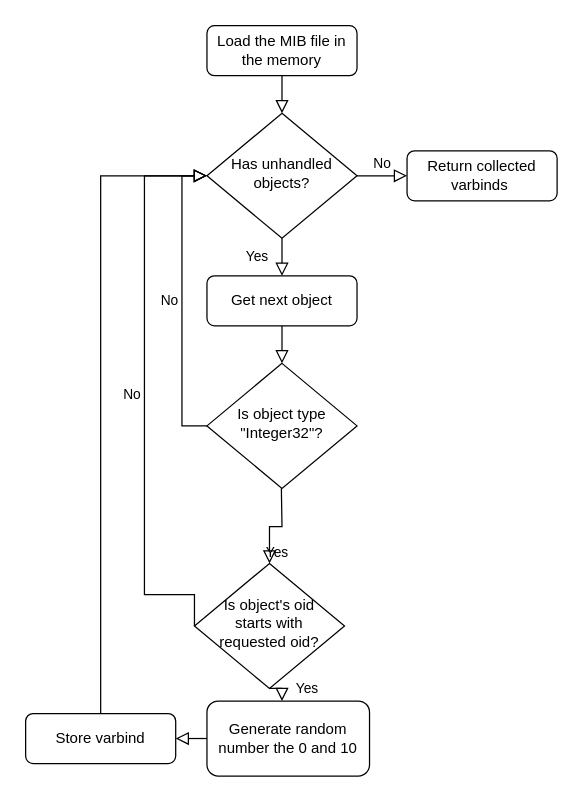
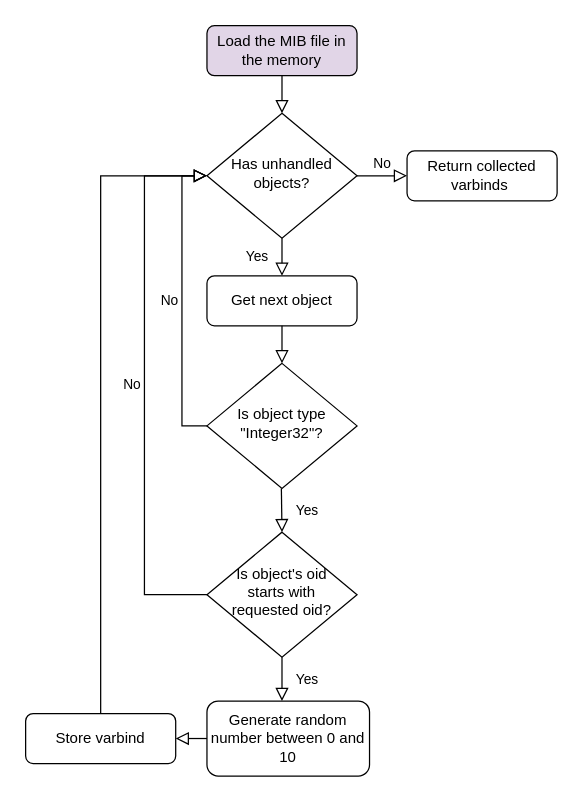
  <mxCell id="0" />
  <mxCell id="1" parent="0" />
  <mxCell id="2" value="" style="rounded=0;html=1;jettySize=auto;orthogonalLoop=1;fontSize=11;endArrow=block;endFill=0;endSize=8;strokeWidth=1;shadow=0;labelBackgroundColor=none;edgeStyle=orthogonalEdgeStyle;" parent="1" source="3" target="6" edge="1"><mxGeometry relative="1" as="geometry" /></mxCell>
- <mxCell id="3" value="Load the MIB file in the memory" style="rounded=1;whiteSpace=wrap;html=1;fontSize=12;glass=0;strokeWidth=1;shadow=0;" parent="1" vertex="1"><mxGeometry x="165" y="20" width="120" height="40" as="geometry" /></mxCell>
+ <mxCell id="3" value="Load the MIB file in the memory" style="rounded=1;whiteSpace=wrap;html=1;fontSize=12;glass=0;strokeWidth=1;shadow=0;fillColor=#e1d5e7;" parent="1" vertex="1"><mxGeometry x="165" y="20" width="120" height="40" as="geometry" /></mxCell>
  <mxCell id="4" value="Yes" style="rounded=0;html=1;jettySize=auto;orthogonalLoop=1;fontSize=11;endArrow=block;endFill=0;endSize=8;strokeWidth=1;shadow=0;labelBackgroundColor=none;edgeStyle=orthogonalEdgeStyle;entryX=0.5;entryY=0;entryDx=0;entryDy=0;" parent="1" source="6" target="8" edge="1"><mxGeometry y="20" relative="1" as="geometry"><mxPoint as="offset" /><mxPoint x="225" y="230" as="targetPoint" /></mxGeometry></mxCell>
  <mxCell id="5" value="No" style="edgeStyle=orthogonalEdgeStyle;rounded=0;html=1;jettySize=auto;orthogonalLoop=1;fontSize=11;endArrow=block;endFill=0;endSize=8;strokeWidth=1;shadow=0;labelBackgroundColor=none;" parent="1" source="6" target="7" edge="1"><mxGeometry y="10" relative="1" as="geometry"><mxPoint as="offset" /></mxGeometry></mxCell>
  <mxCell id="6" value="Has unhandled&lt;br&gt;objects?" style="rhombus;whiteSpace=wrap;html=1;shadow=0;fontFamily=Helvetica;fontSize=12;align=center;strokeWidth=1;spacing=6;spacingTop=-4;" parent="1" vertex="1"><mxGeometry x="165" y="90" width="120" height="100" as="geometry" /></mxCell>
  <mxCell id="7" value="Return collected&lt;br&gt;varbinds&amp;nbsp;" style="rounded=1;whiteSpace=wrap;html=1;fontSize=12;glass=0;strokeWidth=1;shadow=0;" parent="1" vertex="1"><mxGeometry x="325" y="120" width="120" height="40" as="geometry" /></mxCell>
  <mxCell id="8" value="Get next object" style="rounded=1;whiteSpace=wrap;html=1;fontSize=12;glass=0;strokeWidth=1;shadow=0;" vertex="1" parent="1"><mxGeometry x="165" y="220" width="120" height="40" as="geometry" /></mxCell>
  <mxCell id="9" value="" style="rounded=0;html=1;jettySize=auto;orthogonalLoop=1;fontSize=11;endArrow=block;endFill=0;endSize=8;strokeWidth=1;shadow=0;labelBackgroundColor=none;edgeStyle=orthogonalEdgeStyle;exitX=0.5;exitY=1;exitDx=0;exitDy=0;entryX=0.5;entryY=0;entryDx=0;entryDy=0;" edge="1" parent="1" source="8" target="10"><mxGeometry relative="1" as="geometry"><mxPoint x="325" y="270" as="sourcePoint" /><mxPoint x="325" y="300" as="targetPoint" /></mxGeometry></mxCell>
  <mxCell id="10" value="Is object type&lt;br&gt;&quot;Integer32&quot;?" style="rhombus;whiteSpace=wrap;html=1;shadow=0;fontFamily=Helvetica;fontSize=12;align=center;strokeWidth=1;spacing=6;spacingTop=-4;" vertex="1" parent="1"><mxGeometry x="165" y="290" width="120" height="100" as="geometry" /></mxCell>
  <mxCell id="11" value="No" style="edgeStyle=orthogonalEdgeStyle;rounded=0;html=1;jettySize=auto;orthogonalLoop=1;fontSize=11;endArrow=block;endFill=0;endSize=8;strokeWidth=1;shadow=0;labelBackgroundColor=none;exitX=0;exitY=0.5;exitDx=0;exitDy=0;entryX=0;entryY=0.5;entryDx=0;entryDy=0;" edge="1" parent="1" source="10" target="6"><mxGeometry y="10" relative="1" as="geometry"><mxPoint as="offset" /><mxPoint x="75" y="310" as="sourcePoint" /><mxPoint x="115" y="310" as="targetPoint" /></mxGeometry></mxCell>
  <mxCell id="12" value="Yes" style="rounded=0;html=1;jettySize=auto;orthogonalLoop=1;fontSize=11;endArrow=block;endFill=0;endSize=8;strokeWidth=1;shadow=0;labelBackgroundColor=none;edgeStyle=orthogonalEdgeStyle;entryX=0.5;entryY=0;entryDx=0;entryDy=0;" edge="1" parent="1" target="13"><mxGeometry y="20" relative="1" as="geometry"><mxPoint as="offset" /><mxPoint x="224.5" y="390" as="sourcePoint" /><mxPoint x="225" y="420" as="targetPoint" /></mxGeometry></mxCell>
- <mxCell id="13" value="Is object's oid &lt;br&gt;starts with&lt;br&gt;requested oid?" style="rhombus;whiteSpace=wrap;html=1;shadow=0;fontFamily=Helvetica;fontSize=12;align=center;strokeWidth=1;spacing=6;spacingTop=-4;" vertex="1" parent="1"><mxGeometry x="155" y="450" width="120" height="100" as="geometry" /></mxCell>
+ <mxCell id="13" value="Is object's oid &lt;br&gt;starts with&lt;br&gt;requested oid?" style="rhombus;whiteSpace=wrap;html=1;shadow=0;fontFamily=Helvetica;fontSize=12;align=center;strokeWidth=1;spacing=6;spacingTop=-4;" vertex="1" parent="1"><mxGeometry x="165" y="425" width="120" height="100" as="geometry" /></mxCell>
  <mxCell id="14" value="No" style="edgeStyle=orthogonalEdgeStyle;rounded=0;html=1;jettySize=auto;orthogonalLoop=1;fontSize=11;endArrow=block;endFill=0;endSize=8;strokeWidth=1;shadow=0;labelBackgroundColor=none;exitX=0;exitY=0.5;exitDx=0;exitDy=0;entryX=0;entryY=0.5;entryDx=0;entryDy=0;" edge="1" parent="1" source="13" target="6"><mxGeometry y="10" relative="1" as="geometry"><mxPoint as="offset" /><mxPoint x="175" y="350" as="sourcePoint" /><mxPoint x="175" y="150" as="targetPoint" /><Array as="points"><mxPoint x="115" y="475" /><mxPoint x="115" y="140" /></Array></mxGeometry></mxCell>
  <mxCell id="15" value="Yes" style="rounded=0;html=1;jettySize=auto;orthogonalLoop=1;fontSize=11;endArrow=block;endFill=0;endSize=8;strokeWidth=1;shadow=0;labelBackgroundColor=none;edgeStyle=orthogonalEdgeStyle;entryX=0.5;entryY=0;entryDx=0;entryDy=0;exitX=0.5;exitY=1;exitDx=0;exitDy=0;" edge="1" parent="1" source="13"><mxGeometry y="20" relative="1" as="geometry"><mxPoint as="offset" /><mxPoint x="224.5" y="525" as="sourcePoint" /><mxPoint x="225" y="560" as="targetPoint" /></mxGeometry></mxCell>
- <mxCell id="16" value="Generate random number the 0 and 10" style="rounded=1;whiteSpace=wrap;html=1;fontSize=12;glass=0;strokeWidth=1;shadow=0;" vertex="1" parent="1"><mxGeometry x="165" y="560" width="130" height="60" as="geometry" /></mxCell>
+ <mxCell id="16" value="Generate random number between 0 and 10" style="rounded=1;whiteSpace=wrap;html=1;fontSize=12;glass=0;strokeWidth=1;shadow=0;" vertex="1" parent="1"><mxGeometry x="165" y="560" width="130" height="60" as="geometry" /></mxCell>
  <mxCell id="17" value="Store varbind" style="rounded=1;whiteSpace=wrap;html=1;fontSize=12;glass=0;strokeWidth=1;shadow=0;" vertex="1" parent="1"><mxGeometry x="20" y="570" width="120" height="40" as="geometry" /></mxCell>
  <mxCell id="18" value="" style="rounded=0;html=1;jettySize=auto;orthogonalLoop=1;fontSize=11;endArrow=block;endFill=0;endSize=8;strokeWidth=1;shadow=0;labelBackgroundColor=none;edgeStyle=orthogonalEdgeStyle;exitX=0;exitY=0.5;exitDx=0;exitDy=0;entryX=1;entryY=0.5;entryDx=0;entryDy=0;" edge="1" parent="1" source="16" target="17"><mxGeometry relative="1" as="geometry"><mxPoint x="415" y="290" as="sourcePoint" /><mxPoint x="415" y="320" as="targetPoint" /></mxGeometry></mxCell>
  <mxCell id="19" value="" style="rounded=0;html=1;jettySize=auto;orthogonalLoop=1;fontSize=11;endArrow=block;endFill=0;endSize=8;strokeWidth=1;shadow=0;labelBackgroundColor=none;edgeStyle=orthogonalEdgeStyle;exitX=0.5;exitY=0;exitDx=0;exitDy=0;entryX=0;entryY=0.5;entryDx=0;entryDy=0;" edge="1" parent="1" source="17" target="6"><mxGeometry relative="1" as="geometry"><mxPoint x="175" y="600" as="sourcePoint" /><mxPoint x="115" y="600" as="targetPoint" /></mxGeometry></mxCell>
